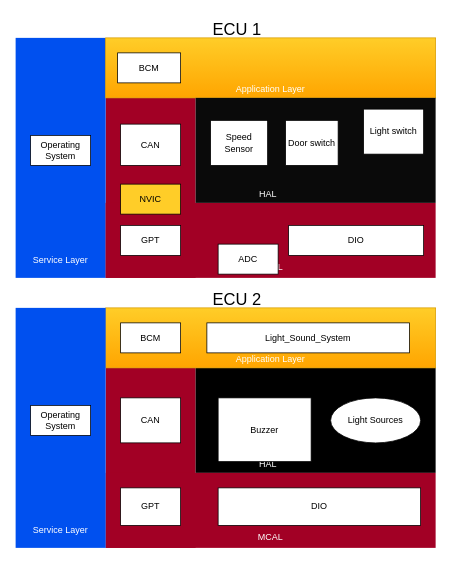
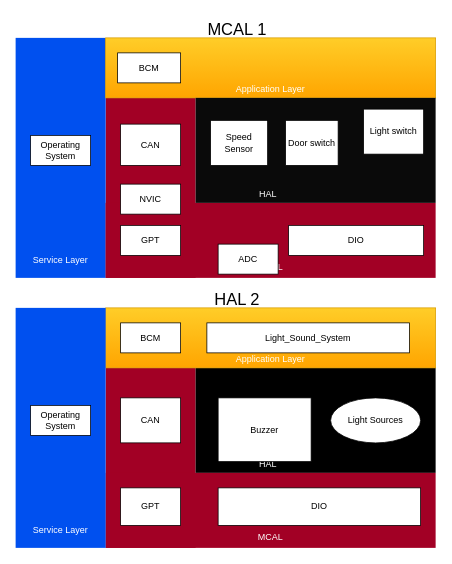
  <mxCell id="0" />
  <mxCell id="1" parent="0" />
  <mxCell id="2" value="" style="rounded=0;whiteSpace=wrap;html=1;fillColor=#a20025;fontColor=#ffffff;strokeColor=none;shadow=0;" parent="1" vertex="1"><mxGeometry x="140" y="490" width="120" height="240" as="geometry" /></mxCell>
  <mxCell id="3" value="" style="rounded=0;whiteSpace=wrap;html=1;fillColor=#a20025;fontColor=#ffffff;strokeColor=none;shadow=0;" parent="1" vertex="1"><mxGeometry x="140" y="130" width="120" height="240" as="geometry" /></mxCell>
  <mxCell id="4" value="&lt;br style=&quot;color: rgb(255, 255, 255);&quot;&gt;&lt;br style=&quot;color: rgb(255, 255, 255);&quot;&gt;&lt;br style=&quot;color: rgb(255, 255, 255);&quot;&gt;&lt;br style=&quot;color: rgb(255, 255, 255);&quot;&gt;&lt;br style=&quot;color: rgb(255, 255, 255);&quot;&gt;&lt;br style=&quot;color: rgb(255, 255, 255);&quot;&gt;&lt;br style=&quot;color: rgb(255, 255, 255);&quot;&gt;&lt;br style=&quot;color: rgb(255, 255, 255);&quot;&gt;&lt;span style=&quot;color: rgb(255, 255, 255);&quot;&gt;HAL&amp;nbsp; &amp;nbsp; &amp;nbsp; &amp;nbsp; &amp;nbsp; &amp;nbsp; &amp;nbsp; &amp;nbsp; &amp;nbsp; &amp;nbsp; &amp;nbsp; &amp;nbsp; &amp;nbsp; &amp;nbsp; &amp;nbsp; &amp;nbsp; &amp;nbsp; &amp;nbsp; &amp;nbsp;&amp;nbsp;&lt;/span&gt;" style="rounded=0;whiteSpace=wrap;html=1;fillColor=#000000;strokeColor=none;shadow=0;" parent="1" vertex="1"><mxGeometry x="260" y="490" width="320" height="140" as="geometry" /></mxCell>
  <mxCell id="5" value="&lt;br&gt;&lt;br&gt;&lt;br&gt;&lt;br&gt;&lt;br&gt;&lt;br&gt;&lt;br&gt;&lt;br&gt;&lt;br&gt;&lt;br&gt;&lt;br&gt;&lt;br&gt;&lt;br&gt;&lt;br&gt;&lt;br&gt;&lt;br&gt;&lt;br&gt;&lt;br&gt;&lt;br&gt;Service Layer" style="rounded=0;whiteSpace=wrap;html=1;fillColor=#0050ef;strokeColor=none;fontColor=#ffffff;shadow=0;" parent="1" vertex="1"><mxGeometry x="20" y="50" width="120" height="320" as="geometry" /></mxCell>
  <mxCell id="6" value="&lt;font color=&quot;#ffffff&quot;&gt;&lt;br&gt;&lt;br&gt;&lt;br&gt;&lt;br&gt;Application Layer&lt;/font&gt;" style="rounded=0;whiteSpace=wrap;html=1;fillColor=#ffcd28;strokeColor=#d79b00;gradientColor=#ffa500;shadow=0;" parent="1" vertex="1"><mxGeometry x="140" y="50" width="440" height="80" as="geometry" /></mxCell>
  <mxCell id="7" value="&lt;br&gt;&lt;br&gt;&lt;br&gt;&lt;br&gt;&lt;br&gt;MCAL" style="rounded=0;whiteSpace=wrap;html=1;fillColor=#a20025;fontColor=#ffffff;strokeColor=none;shadow=0;" parent="1" vertex="1"><mxGeometry x="140" y="270" width="440" height="100" as="geometry" /></mxCell>
  <mxCell id="8" value="&lt;font color=&quot;#ffffff&quot;&gt;&lt;br&gt;&lt;br&gt;&lt;br&gt;&lt;br&gt;&lt;br&gt;&lt;br&gt;&lt;br&gt;&lt;br&gt;HAL&amp;nbsp; &amp;nbsp; &amp;nbsp; &amp;nbsp; &amp;nbsp; &amp;nbsp; &amp;nbsp; &amp;nbsp; &amp;nbsp; &amp;nbsp; &amp;nbsp; &amp;nbsp; &amp;nbsp; &amp;nbsp; &amp;nbsp; &amp;nbsp; &amp;nbsp; &amp;nbsp; &amp;nbsp;&amp;nbsp;&lt;/font&gt;" style="rounded=0;whiteSpace=wrap;html=1;fillColor=#0A0A0A;strokeColor=none;shadow=0;" parent="1" vertex="1"><mxGeometry x="260" y="130" width="320" height="140" as="geometry" /></mxCell>
  <mxCell id="9" value="GPT" style="rounded=0;whiteSpace=wrap;html=1;shadow=0;" parent="1" vertex="1"><mxGeometry x="160" y="300" width="80" height="40" as="geometry" /></mxCell>
  <mxCell id="10" value="CAN" style="rounded=0;whiteSpace=wrap;html=1;shadow=0;" parent="1" vertex="1"><mxGeometry x="160" y="165" width="80" height="55" as="geometry" /></mxCell>
  <mxCell id="11" value="DIO" style="rounded=0;whiteSpace=wrap;html=1;shadow=0;" parent="1" vertex="1"><mxGeometry x="384" y="300" width="180" height="40" as="geometry" /></mxCell>
  <mxCell id="12" value="BCM" style="rounded=0;whiteSpace=wrap;html=1;shadow=0;" parent="1" vertex="1"><mxGeometry x="156" y="70" width="84" height="40" as="geometry" /></mxCell>
  <mxCell id="13" value="&lt;font color=&quot;#ffffff&quot;&gt;&lt;br&gt;&lt;br&gt;&lt;br&gt;&lt;br&gt;Application Layer&lt;/font&gt;" style="rounded=0;whiteSpace=wrap;html=1;fillColor=#ffcd28;strokeColor=#d79b00;gradientColor=#ffa500;shadow=0;" parent="1" vertex="1"><mxGeometry x="140" y="410" width="440" height="80" as="geometry" /></mxCell>
  <mxCell id="14" value="&lt;br&gt;&lt;br&gt;&lt;br&gt;&lt;br&gt;&lt;br&gt;MCAL" style="rounded=0;whiteSpace=wrap;html=1;fillColor=#a20025;fontColor=#ffffff;strokeColor=none;shadow=0;" parent="1" vertex="1"><mxGeometry x="140" y="630" width="440" height="100" as="geometry" /></mxCell>
  <mxCell id="15" style="edgeStyle=orthogonalEdgeStyle;rounded=0;orthogonalLoop=1;jettySize=auto;html=1;startArrow=classic;startFill=1;shadow=0;" parent="1" edge="1"><mxGeometry relative="1" as="geometry"><mxPoint x="214.059" y="590" as="sourcePoint" /></mxGeometry></mxCell>
  <mxCell id="16" value="" style="rounded=0;orthogonalLoop=1;jettySize=auto;html=1;startArrow=classic;startFill=1;shadow=0;strokeColor=#FFFFFF;" parent="1" edge="1"><mxGeometry relative="1" as="geometry"><mxPoint x="214" y="590" as="sourcePoint" /></mxGeometry></mxCell>
  <mxCell id="17" value="GPT" style="rounded=0;whiteSpace=wrap;html=1;shadow=0;" parent="1" vertex="1"><mxGeometry x="160" y="650" width="80" height="50" as="geometry" /></mxCell>
  <mxCell id="18" value="DIO" style="rounded=0;whiteSpace=wrap;html=1;shadow=0;" parent="1" vertex="1"><mxGeometry x="290" y="650" width="270" height="50" as="geometry" /></mxCell>
  <mxCell id="19" value="Light Sources" style="ellipse;whiteSpace=wrap;html=1;shadow=0;" parent="1" vertex="1"><mxGeometry x="440" y="530" width="120" height="60" as="geometry" /></mxCell>
  <mxCell id="20" value="Buzzer" style="rounded=0;whiteSpace=wrap;html=1;shadow=0;" parent="1" vertex="1"><mxGeometry x="290" y="530" width="124" height="85" as="geometry" /></mxCell>
  <mxCell id="21" value="Light_Sound_System" style="rounded=0;whiteSpace=wrap;html=1;shadow=0;" parent="1" vertex="1"><mxGeometry x="275" y="430" width="270" height="40" as="geometry" /></mxCell>
  <mxCell id="22" value="BCM" style="rounded=0;whiteSpace=wrap;html=1;shadow=0;" parent="1" vertex="1"><mxGeometry x="160" y="430" width="80" height="40" as="geometry" /></mxCell>
- <mxCell id="23" value="&lt;font style=&quot;font-size: 22px;&quot;&gt;ECU 1&lt;/font&gt;" style="text;html=1;align=center;verticalAlign=middle;resizable=0;points=[];autosize=1;strokeColor=none;fillColor=none;shadow=0;" parent="1" vertex="1"><mxGeometry x="270" y="20" width="90" height="40" as="geometry" /></mxCell>
- <mxCell id="24" value="&lt;font style=&quot;font-size: 22px;&quot;&gt;ECU 2&lt;br&gt;&lt;/font&gt;" style="text;html=1;align=center;verticalAlign=middle;resizable=0;points=[];autosize=1;strokeColor=none;fillColor=none;shadow=0;" parent="1" vertex="1"><mxGeometry x="270" y="380" width="90" height="40" as="geometry" /></mxCell>
+ <mxCell id="23" value="&lt;font style=&quot;font-size: 22px;&quot;&gt;MCAL 1&lt;/font&gt;" style="text;html=1;align=center;verticalAlign=middle;resizable=0;points=[];autosize=1;strokeColor=none;fillColor=none;shadow=0;" parent="1" vertex="1"><mxGeometry x="270" y="20" width="90" height="40" as="geometry" /></mxCell>
+ <mxCell id="24" value="&lt;font style=&quot;font-size: 22px;&quot;&gt;HAL 2&lt;br&gt;&lt;/font&gt;" style="text;html=1;align=center;verticalAlign=middle;resizable=0;points=[];autosize=1;strokeColor=none;fillColor=none;shadow=0;" parent="1" vertex="1"><mxGeometry x="270" y="380" width="90" height="40" as="geometry" /></mxCell>
  <mxCell id="25" value="Operating System" style="rounded=0;whiteSpace=wrap;html=1;shadow=0;" parent="1" vertex="1"><mxGeometry x="40" y="180" width="80" height="40" as="geometry" /></mxCell>
  <mxCell id="26" value="Light switch" style="rounded=0;whiteSpace=wrap;html=1;shadow=0;" parent="1" vertex="1"><mxGeometry x="484" y="145" width="80" height="60" as="geometry" /></mxCell>
  <mxCell id="27" value="Door switch" style="rounded=0;whiteSpace=wrap;html=1;shadow=0;" parent="1" vertex="1"><mxGeometry x="380" y="160" width="70" height="60" as="geometry" /></mxCell>
  <mxCell id="28" value="Speed Sensor" style="rounded=0;whiteSpace=wrap;html=1;shadow=0;" parent="1" vertex="1"><mxGeometry x="280" y="160" width="76" height="60" as="geometry" /></mxCell>
  <mxCell id="29" value="CAN" style="rounded=0;whiteSpace=wrap;html=1;shadow=0;" parent="1" vertex="1"><mxGeometry x="160" y="530" width="80" height="60" as="geometry" /></mxCell>
  <mxCell id="30" value="ADC" style="rounded=0;whiteSpace=wrap;html=1;shadow=0;" parent="1" vertex="1"><mxGeometry x="290" y="325" width="80" height="40" as="geometry" /></mxCell>
  <mxCell id="31" value="&lt;br&gt;&lt;br&gt;&lt;br&gt;&lt;br&gt;&lt;br&gt;&lt;br&gt;&lt;br&gt;&lt;br&gt;&lt;br&gt;&lt;br&gt;&lt;br&gt;&lt;br&gt;&lt;br&gt;&lt;br&gt;&lt;br&gt;&lt;br&gt;&lt;br&gt;&lt;br&gt;&lt;br&gt;Service Layer" style="rounded=0;whiteSpace=wrap;html=1;fillColor=#0050ef;strokeColor=none;fontColor=#ffffff;shadow=0;" parent="1" vertex="1"><mxGeometry x="20" y="410" width="120" height="320" as="geometry" /></mxCell>
  <mxCell id="32" value="Operating System" style="rounded=0;whiteSpace=wrap;html=1;shadow=0;" parent="1" vertex="1"><mxGeometry x="40" y="540" width="80" height="40" as="geometry" /></mxCell>
- <mxCell id="33" value="NVIC" style="rounded=0;whiteSpace=wrap;html=1;shadow=0;fillColor=#ffcd28;" parent="1" vertex="1"><mxGeometry x="160" y="245" width="80" height="40" as="geometry" /></mxCell>
+ <mxCell id="33" value="NVIC" style="rounded=0;whiteSpace=wrap;html=1;shadow=0;" parent="1" vertex="1"><mxGeometry x="160" y="245" width="80" height="40" as="geometry" /></mxCell>
